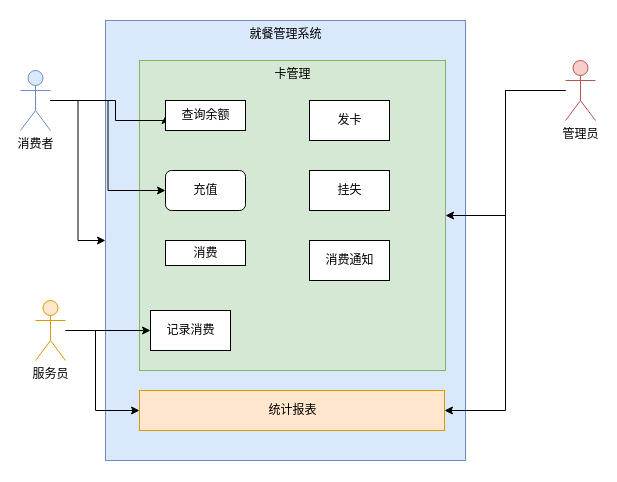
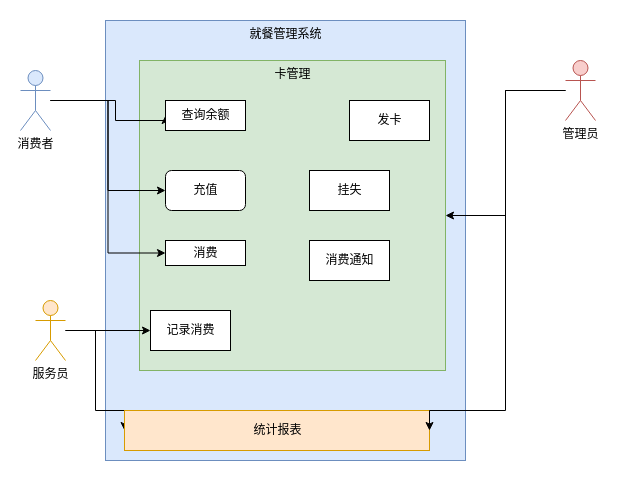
  <mxCell id="0" />
  <mxCell id="1" parent="0" />
  <mxCell id="2" value="就餐管理系统" style="html=1;align=center;fillColor=#dae8fc;strokeColor=#6c8ebf;verticalAlign=top;" vertex="1" parent="1"><mxGeometry x="105" y="20" width="360" height="440" as="geometry" /></mxCell>
  <mxCell id="3" value="卡管理" style="html=1;align=center;verticalAlign=top;fillColor=#d5e8d4;strokeColor=#82b366;" vertex="1" parent="1"><mxGeometry x="139" y="60" width="306" height="310" as="geometry" /></mxCell>
  <mxCell id="4" style="edgeStyle=orthogonalEdgeStyle;rounded=0;orthogonalLoop=1;jettySize=auto;html=1;entryX=0;entryY=0.5;entryDx=0;entryDy=0;" edge="1" parent="1" source="7" target="13"><mxGeometry relative="1" as="geometry"><Array as="points"><mxPoint x="115" y="100" /><mxPoint x="115" y="120" /></Array></mxGeometry></mxCell>
  <mxCell id="5" style="edgeStyle=orthogonalEdgeStyle;rounded=0;orthogonalLoop=1;jettySize=auto;html=1;entryX=0;entryY=0.5;entryDx=0;entryDy=0;" edge="1" parent="1" source="7" target="14"><mxGeometry relative="1" as="geometry" /></mxCell>
- <mxCell id="6" style="edgeStyle=orthogonalEdgeStyle;rounded=0;orthogonalLoop=1;jettySize=auto;html=1;" edge="1" parent="1" source="7" target="2"><mxGeometry relative="1" as="geometry" /></mxCell>
+ <mxCell id="6" style="edgeStyle=orthogonalEdgeStyle;rounded=0;orthogonalLoop=1;jettySize=auto;html=1;entryX=0;entryY=0.5;entryDx=0;entryDy=0;" edge="1" parent="1" source="7" target="15"><mxGeometry relative="1" as="geometry" /></mxCell>
  <mxCell id="7" value="消费者" style="shape=umlActor;verticalLabelPosition=bottom;labelBackgroundColor=#ffffff;verticalAlign=top;html=1;fillColor=#dae8fc;strokeColor=#6c8ebf;" vertex="1" parent="1"><mxGeometry x="20" y="70" width="30" height="60" as="geometry" /></mxCell>
  <mxCell id="8" style="edgeStyle=orthogonalEdgeStyle;rounded=0;orthogonalLoop=1;jettySize=auto;html=1;entryX=1;entryY=0.5;entryDx=0;entryDy=0;" edge="1" parent="1" source="9" target="3"><mxGeometry relative="1" as="geometry" /></mxCell>
  <mxCell id="9" value="管理员" style="shape=umlActor;verticalLabelPosition=bottom;labelBackgroundColor=#ffffff;verticalAlign=top;html=1;fillColor=#f8cecc;strokeColor=#b85450;" vertex="1" parent="1"><mxGeometry x="565" y="60" width="30" height="60" as="geometry" /></mxCell>
  <mxCell id="10" style="edgeStyle=orthogonalEdgeStyle;rounded=0;orthogonalLoop=1;jettySize=auto;html=1;entryX=0;entryY=0.5;entryDx=0;entryDy=0;" edge="1" parent="1" source="12" target="18"><mxGeometry relative="1" as="geometry" /></mxCell>
  <mxCell id="11" style="edgeStyle=orthogonalEdgeStyle;rounded=0;orthogonalLoop=1;jettySize=auto;html=1;entryX=0;entryY=0.5;entryDx=0;entryDy=0;" edge="1" parent="1" source="12" target="19"><mxGeometry relative="1" as="geometry"><Array as="points"><mxPoint x="95" y="330" /><mxPoint x="95" y="410" /></Array></mxGeometry></mxCell>
  <mxCell id="12" value="服务员" style="shape=umlActor;verticalLabelPosition=bottom;labelBackgroundColor=#ffffff;verticalAlign=top;html=1;fillColor=#ffe6cc;strokeColor=#d79b00;" vertex="1" parent="1"><mxGeometry x="35" y="300" width="30" height="60" as="geometry" /></mxCell>
  <mxCell id="13" value="查询余额" style="html=1;" vertex="1" parent="1"><mxGeometry x="165" y="100" width="80" height="30" as="geometry" /></mxCell>
  <mxCell id="14" value="充值" style="html=1;rounded=1;" vertex="1" parent="1"><mxGeometry x="165" y="170" width="80" height="40" as="geometry" /></mxCell>
  <mxCell id="15" value="消费" style="html=1;" vertex="1" parent="1"><mxGeometry x="165" y="240" width="80" height="25" as="geometry" /></mxCell>
- <mxCell id="16" value="发卡" style="html=1;" vertex="1" parent="1"><mxGeometry x="309" y="100" width="80" height="40" as="geometry" /></mxCell>
+ <mxCell id="16" value="发卡" style="html=1;" vertex="1" parent="1"><mxGeometry x="349" y="100" width="80" height="40" as="geometry" /></mxCell>
  <mxCell id="17" value="挂失" style="html=1;" vertex="1" parent="1"><mxGeometry x="309" y="170" width="80" height="40" as="geometry" /></mxCell>
  <mxCell id="18" value="记录消费" style="html=1;" vertex="1" parent="1"><mxGeometry x="150" y="310" width="80" height="40" as="geometry" /></mxCell>
- <mxCell id="19" value="统计报表" style="html=1;fillColor=#ffe6cc;strokeColor=#d79b00;" vertex="1" parent="1"><mxGeometry x="139" y="390" width="305" height="40" as="geometry" /></mxCell>
+ <mxCell id="19" value="统计报表" style="html=1;fillColor=#ffe6cc;strokeColor=#d79b00;" vertex="1" parent="1"><mxGeometry x="124" y="410" width="305" height="40" as="geometry" /></mxCell>
  <mxCell id="20" style="edgeStyle=orthogonalEdgeStyle;rounded=0;orthogonalLoop=1;jettySize=auto;html=1;entryX=1;entryY=0.5;entryDx=0;entryDy=0;" edge="1" parent="1" source="9" target="19"><mxGeometry relative="1" as="geometry"><mxPoint x="615" y="100" as="sourcePoint" /><mxPoint x="445" y="152.5" as="targetPoint" /><Array as="points"><mxPoint x="505" y="90" /><mxPoint x="505" y="410" /></Array></mxGeometry></mxCell>
  <mxCell id="21" value="消费通知" style="html=1;" vertex="1" parent="1"><mxGeometry x="309" y="240" width="80" height="40" as="geometry" /></mxCell>
